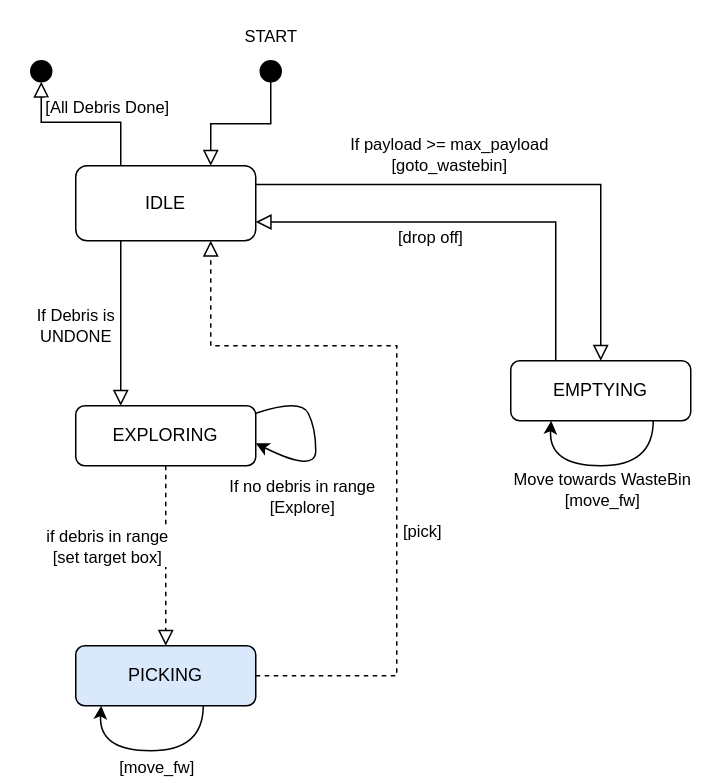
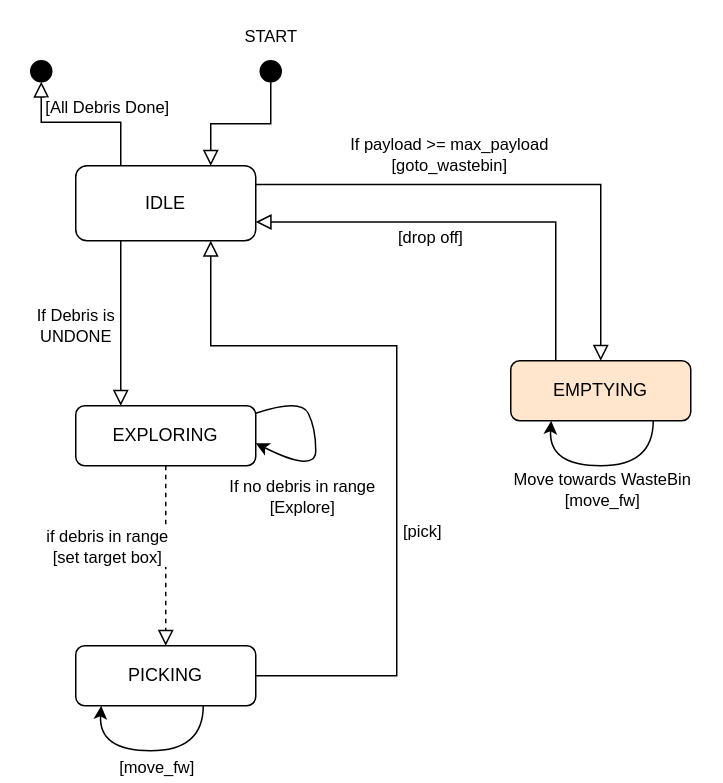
  <mxCell id="0" />
  <mxCell id="1" parent="0" />
  <mxCell id="2" value="" style="rounded=0;html=1;jettySize=auto;orthogonalLoop=1;fontSize=11;endArrow=block;endFill=0;endSize=8;strokeWidth=1;shadow=0;labelBackgroundColor=none;edgeStyle=orthogonalEdgeStyle;entryX=0.25;entryY=0;entryDx=0;entryDy=0;exitX=0.25;exitY=1;exitDx=0;exitDy=0;" parent="1" source="4" target="8" edge="1"><mxGeometry relative="1" as="geometry"><mxPoint x="110" y="190" as="targetPoint" /></mxGeometry></mxCell>
  <mxCell id="3" value="If Debris is&lt;br&gt;UNDONE" style="edgeLabel;html=1;align=center;verticalAlign=middle;resizable=0;points=[];" parent="2" vertex="1" connectable="0"><mxGeometry x="-0.232" y="-2" relative="1" as="geometry"><mxPoint x="-28" y="14" as="offset" /></mxGeometry></mxCell>
  <mxCell id="4" value="IDLE" style="rounded=1;whiteSpace=wrap;html=1;fontSize=12;glass=0;strokeWidth=1;shadow=0;" parent="1" vertex="1"><mxGeometry x="50" y="110" width="120" height="50" as="geometry" /></mxCell>
- <mxCell id="5" value="EMPTYING" style="rounded=1;whiteSpace=wrap;html=1;fontSize=12;glass=0;strokeWidth=1;shadow=0;" parent="1" vertex="1"><mxGeometry x="340" y="240" width="120" height="40" as="geometry" /></mxCell>
- <mxCell id="6" value="PICKING" style="rounded=1;whiteSpace=wrap;html=1;fontSize=12;glass=0;strokeWidth=1;shadow=0;fillColor=#dae8fc;" parent="1" vertex="1"><mxGeometry x="50" y="430" width="120" height="40" as="geometry" /></mxCell>
+ <mxCell id="5" value="EMPTYING" style="rounded=1;whiteSpace=wrap;html=1;fontSize=12;glass=0;strokeWidth=1;shadow=0;fillColor=#ffe6cc;" parent="1" vertex="1"><mxGeometry x="340" y="240" width="120" height="40" as="geometry" /></mxCell>
+ <mxCell id="6" value="PICKING" style="rounded=1;whiteSpace=wrap;html=1;fontSize=12;glass=0;strokeWidth=1;shadow=0;" parent="1" vertex="1"><mxGeometry x="50" y="430" width="120" height="40" as="geometry" /></mxCell>
  <mxCell id="7" value="" style="ellipse;whiteSpace=wrap;html=1;aspect=fixed;fillColor=#000000;" parent="1" vertex="1"><mxGeometry x="173" y="40" width="14" height="14" as="geometry" /></mxCell>
  <mxCell id="8" value="EXPLORING" style="rounded=1;whiteSpace=wrap;html=1;fontSize=12;glass=0;strokeWidth=1;shadow=0;" parent="1" vertex="1"><mxGeometry x="50" y="270" width="120" height="40" as="geometry" /></mxCell>
  <mxCell id="9" value="" style="rounded=0;html=1;jettySize=auto;orthogonalLoop=1;fontSize=11;endArrow=block;endFill=0;endSize=8;strokeWidth=1;shadow=0;labelBackgroundColor=none;edgeStyle=orthogonalEdgeStyle;entryX=0.75;entryY=0;entryDx=0;entryDy=0;exitX=0.5;exitY=1;exitDx=0;exitDy=0;" parent="1" source="7" target="4" edge="1"><mxGeometry relative="1" as="geometry"><mxPoint x="170" y="40" as="sourcePoint" /><mxPoint x="170" y="100" as="targetPoint" /></mxGeometry></mxCell>
  <mxCell id="10" value="" style="rounded=0;html=1;jettySize=auto;orthogonalLoop=1;fontSize=11;endArrow=block;endFill=0;endSize=8;strokeWidth=1;shadow=0;labelBackgroundColor=none;edgeStyle=orthogonalEdgeStyle;entryX=0.5;entryY=0;entryDx=0;entryDy=0;exitX=0.5;exitY=1;exitDx=0;exitDy=0;dashed=1;" parent="1" source="8" target="6" edge="1"><mxGeometry relative="1" as="geometry"><mxPoint x="190" y="280" as="sourcePoint" /><mxPoint x="190" y="370" as="targetPoint" /></mxGeometry></mxCell>
  <mxCell id="11" value="if debris in range&lt;br&gt;[set target box]" style="edgeLabel;html=1;align=center;verticalAlign=middle;resizable=0;points=[];" parent="10" vertex="1" connectable="0"><mxGeometry x="-0.115" y="-4" relative="1" as="geometry"><mxPoint x="-36" as="offset" /></mxGeometry></mxCell>
  <mxCell id="12" value="" style="rounded=0;html=1;jettySize=auto;orthogonalLoop=1;fontSize=11;endArrow=block;endFill=0;endSize=8;strokeWidth=1;shadow=0;labelBackgroundColor=none;edgeStyle=orthogonalEdgeStyle;entryX=0.5;entryY=0;entryDx=0;entryDy=0;exitX=1;exitY=0.25;exitDx=0;exitDy=0;" parent="1" source="4" target="5" edge="1"><mxGeometry relative="1" as="geometry"><mxPoint x="350" y="120" as="sourcePoint" /><mxPoint x="350" y="176" as="targetPoint" /></mxGeometry></mxCell>
  <mxCell id="13" value="If payload &amp;gt;= max_payload&lt;br&gt;[goto_wastebin]" style="edgeLabel;html=1;align=center;verticalAlign=middle;resizable=0;points=[];" parent="12" vertex="1" connectable="0"><mxGeometry x="-0.263" y="2" relative="1" as="geometry"><mxPoint y="-18" as="offset" /></mxGeometry></mxCell>
  <mxCell id="14" value="" style="rounded=0;html=1;jettySize=auto;orthogonalLoop=1;fontSize=11;endArrow=block;endFill=0;endSize=8;strokeWidth=1;shadow=0;labelBackgroundColor=none;edgeStyle=orthogonalEdgeStyle;entryX=1;entryY=0.75;entryDx=0;entryDy=0;exitX=0.25;exitY=0;exitDx=0;exitDy=0;" parent="1" source="5" target="4" edge="1"><mxGeometry relative="1" as="geometry"><mxPoint x="320" y="160" as="sourcePoint" /><mxPoint x="510" y="280" as="targetPoint" /></mxGeometry></mxCell>
  <mxCell id="15" value="[drop off]&amp;nbsp;" style="edgeLabel;html=1;align=center;verticalAlign=middle;resizable=0;points=[];" parent="14" vertex="1" connectable="0"><mxGeometry x="0.26" y="2" relative="1" as="geometry"><mxPoint x="9" y="8" as="offset" /></mxGeometry></mxCell>
- <mxCell id="16" value="" style="rounded=0;html=1;jettySize=auto;orthogonalLoop=1;fontSize=11;endArrow=block;endFill=0;endSize=8;strokeWidth=1;shadow=0;labelBackgroundColor=none;edgeStyle=orthogonalEdgeStyle;entryX=0.75;entryY=1;entryDx=0;entryDy=0;exitX=1;exitY=0.5;exitDx=0;exitDy=0;dashed=1;" parent="1" source="6" target="4" edge="1"><mxGeometry relative="1" as="geometry"><mxPoint x="260" y="330" as="sourcePoint" /><mxPoint x="130" y="330" as="targetPoint" /><Array as="points"><mxPoint x="264" y="450" /><mxPoint x="264" y="230" /><mxPoint x="140" y="230" /></Array></mxGeometry></mxCell>
+ <mxCell id="16" value="" style="rounded=0;html=1;jettySize=auto;orthogonalLoop=1;fontSize=11;endArrow=block;endFill=0;endSize=8;strokeWidth=1;shadow=0;labelBackgroundColor=none;edgeStyle=orthogonalEdgeStyle;entryX=0.75;entryY=1;entryDx=0;entryDy=0;exitX=1;exitY=0.5;exitDx=0;exitDy=0;" parent="1" source="6" target="4" edge="1"><mxGeometry relative="1" as="geometry"><mxPoint x="260" y="330" as="sourcePoint" /><mxPoint x="130" y="330" as="targetPoint" /><Array as="points"><mxPoint x="264" y="450" /><mxPoint x="264" y="230" /><mxPoint x="140" y="230" /></Array></mxGeometry></mxCell>
  <mxCell id="17" value="[pick]" style="edgeLabel;html=1;align=center;verticalAlign=middle;resizable=0;points=[];" parent="16" vertex="1" connectable="0"><mxGeometry x="-0.441" relative="1" as="geometry"><mxPoint x="16" y="-49" as="offset" /></mxGeometry></mxCell>
  <mxCell id="18" value="" style="curved=1;endArrow=classic;html=1;rounded=0;exitX=1;exitY=0.25;exitDx=0;exitDy=0;entryX=1;entryY=0.75;entryDx=0;entryDy=0;" parent="1" edge="1"><mxGeometry width="50" height="50" relative="1" as="geometry"><mxPoint x="170" y="275" as="sourcePoint" /><mxPoint x="170" y="295" as="targetPoint" /><Array as="points"><mxPoint x="200" y="265" /><mxPoint x="210" y="285" /><mxPoint x="210" y="315" /></Array></mxGeometry></mxCell>
  <mxCell id="19" value="If no debris in range&lt;br&gt;[Explore]" style="edgeLabel;html=1;align=center;verticalAlign=middle;resizable=0;points=[];" parent="18" vertex="1" connectable="0"><mxGeometry x="-0.434" y="-5" relative="1" as="geometry"><mxPoint x="3" y="59" as="offset" /></mxGeometry></mxCell>
  <mxCell id="20" value="" style="curved=1;endArrow=classic;html=1;rounded=0;exitX=0.75;exitY=1;exitDx=0;exitDy=0;entryX=0.185;entryY=0.992;entryDx=0;entryDy=0;entryPerimeter=0;" parent="1" edge="1"><mxGeometry width="50" height="50" relative="1" as="geometry"><mxPoint x="135" y="470" as="sourcePoint" /><mxPoint x="67" y="470" as="targetPoint" /><Array as="points"><mxPoint x="135" y="500" /><mxPoint x="65" y="500" /></Array></mxGeometry></mxCell>
  <mxCell id="21" value="[move_fw]" style="edgeLabel;html=1;align=center;verticalAlign=middle;resizable=0;points=[];" parent="20" vertex="1" connectable="0"><mxGeometry x="-0.169" y="-2" relative="1" as="geometry"><mxPoint x="-8" y="12" as="offset" /></mxGeometry></mxCell>
  <mxCell id="22" value="" style="curved=1;endArrow=classic;html=1;rounded=0;exitX=0.75;exitY=1;exitDx=0;exitDy=0;entryX=0.185;entryY=0.992;entryDx=0;entryDy=0;entryPerimeter=0;" parent="1" edge="1"><mxGeometry width="50" height="50" relative="1" as="geometry"><mxPoint x="435" y="280" as="sourcePoint" /><mxPoint x="367" y="280" as="targetPoint" /><Array as="points"><mxPoint x="435" y="310" /><mxPoint x="365" y="310" /></Array></mxGeometry></mxCell>
  <mxCell id="23" value="Move towards WasteBin&lt;br&gt;[move_fw]" style="edgeLabel;html=1;align=center;verticalAlign=middle;resizable=0;points=[];" parent="22" vertex="1" connectable="0"><mxGeometry x="0.11" y="-2" relative="1" as="geometry"><mxPoint x="7" y="17" as="offset" /></mxGeometry></mxCell>
  <mxCell id="24" value="START" style="edgeLabel;html=1;align=center;verticalAlign=middle;resizable=0;points=[];" parent="1" vertex="1" connectable="0"><mxGeometry x="180" y="20" as="geometry"><mxPoint x="-1" y="3" as="offset" /></mxGeometry></mxCell>
  <mxCell id="25" value="" style="ellipse;whiteSpace=wrap;html=1;aspect=fixed;fillColor=#000000;" parent="1" vertex="1"><mxGeometry x="20" y="40" width="14" height="14" as="geometry" /></mxCell>
  <mxCell id="26" value="" style="rounded=0;html=1;jettySize=auto;orthogonalLoop=1;fontSize=11;endArrow=block;endFill=0;endSize=8;strokeWidth=1;shadow=0;labelBackgroundColor=none;edgeStyle=orthogonalEdgeStyle;exitX=0.25;exitY=0;exitDx=0;exitDy=0;entryX=0.5;entryY=1;entryDx=0;entryDy=0;" parent="1" source="4" target="25" edge="1"><mxGeometry relative="1" as="geometry"><mxPoint x="-10" y="410" as="sourcePoint" /><mxPoint x="20" y="50" as="targetPoint" /><Array as="points"><mxPoint x="80" y="81" /><mxPoint x="27" y="81" /></Array></mxGeometry></mxCell>
  <mxCell id="27" value="[All Debris Done]" style="edgeLabel;html=1;align=center;verticalAlign=middle;resizable=0;points=[];" parent="26" vertex="1" connectable="0"><mxGeometry x="0.139" y="1" relative="1" as="geometry"><mxPoint x="23" y="-12" as="offset" /></mxGeometry></mxCell>
